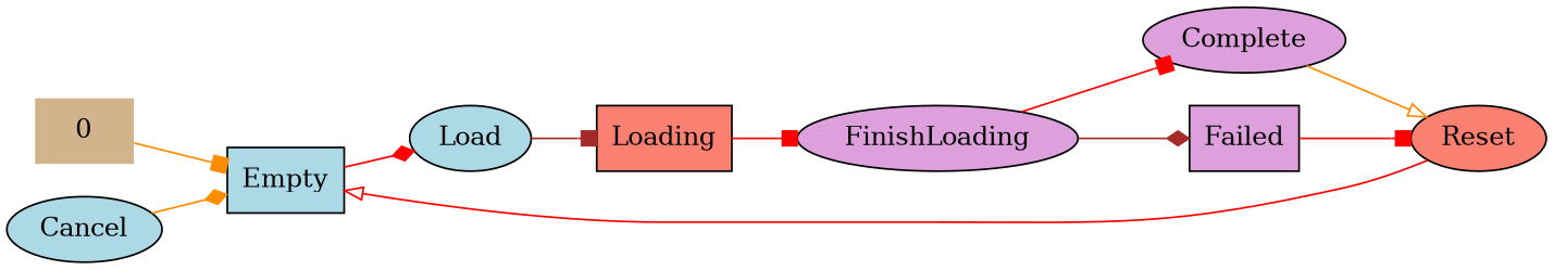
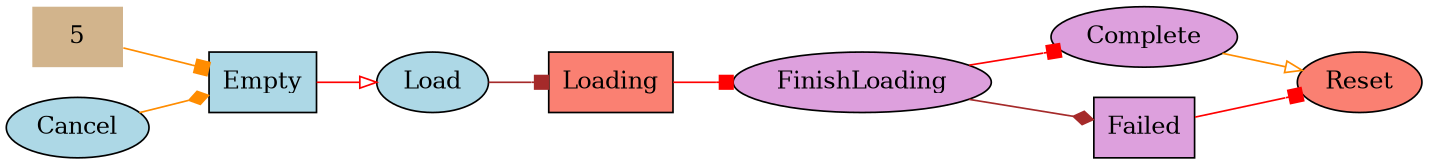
  digraph {
    rankdir=LR
    node [fillcolor=lightblue shape=oval style=filled]
    edge [arrowhead=box color=red]
-   0 [fillcolor=tan shape=plaintext]
+   0 [fillcolor=tan shape=plaintext label=5]
    n2 [label=Empty shape=box]
    n3 [label=Load]
    n4 [fillcolor=salmon label=Loading shape=box]
    n5 [fillcolor=plum label=FinishLoading]
    n6 [label=Cancel]
    n7 [fillcolor=plum label=Complete shape=ellipse]
    n8 [fillcolor=plum label=Failed shape=box]
    n9 [fillcolor=salmon label=Reset]
    0 -> n2 [color=darkorange]
-   n2 -> n3 [arrowhead=diamond]
+   n2 -> n3 [arrowhead=onormal]
    n3 -> n4 [color=brown]
    n4 -> n5
    n5 -> n7
    n5 -> n8 [arrowhead=diamond color=brown]
    n6 -> n2 [arrowhead=diamond color=darkorange]
    n7 -> n9 [arrowhead=onormal color=darkorange]
    n8 -> n9
-   n9 -> n2 [arrowhead=onormal]
  }
